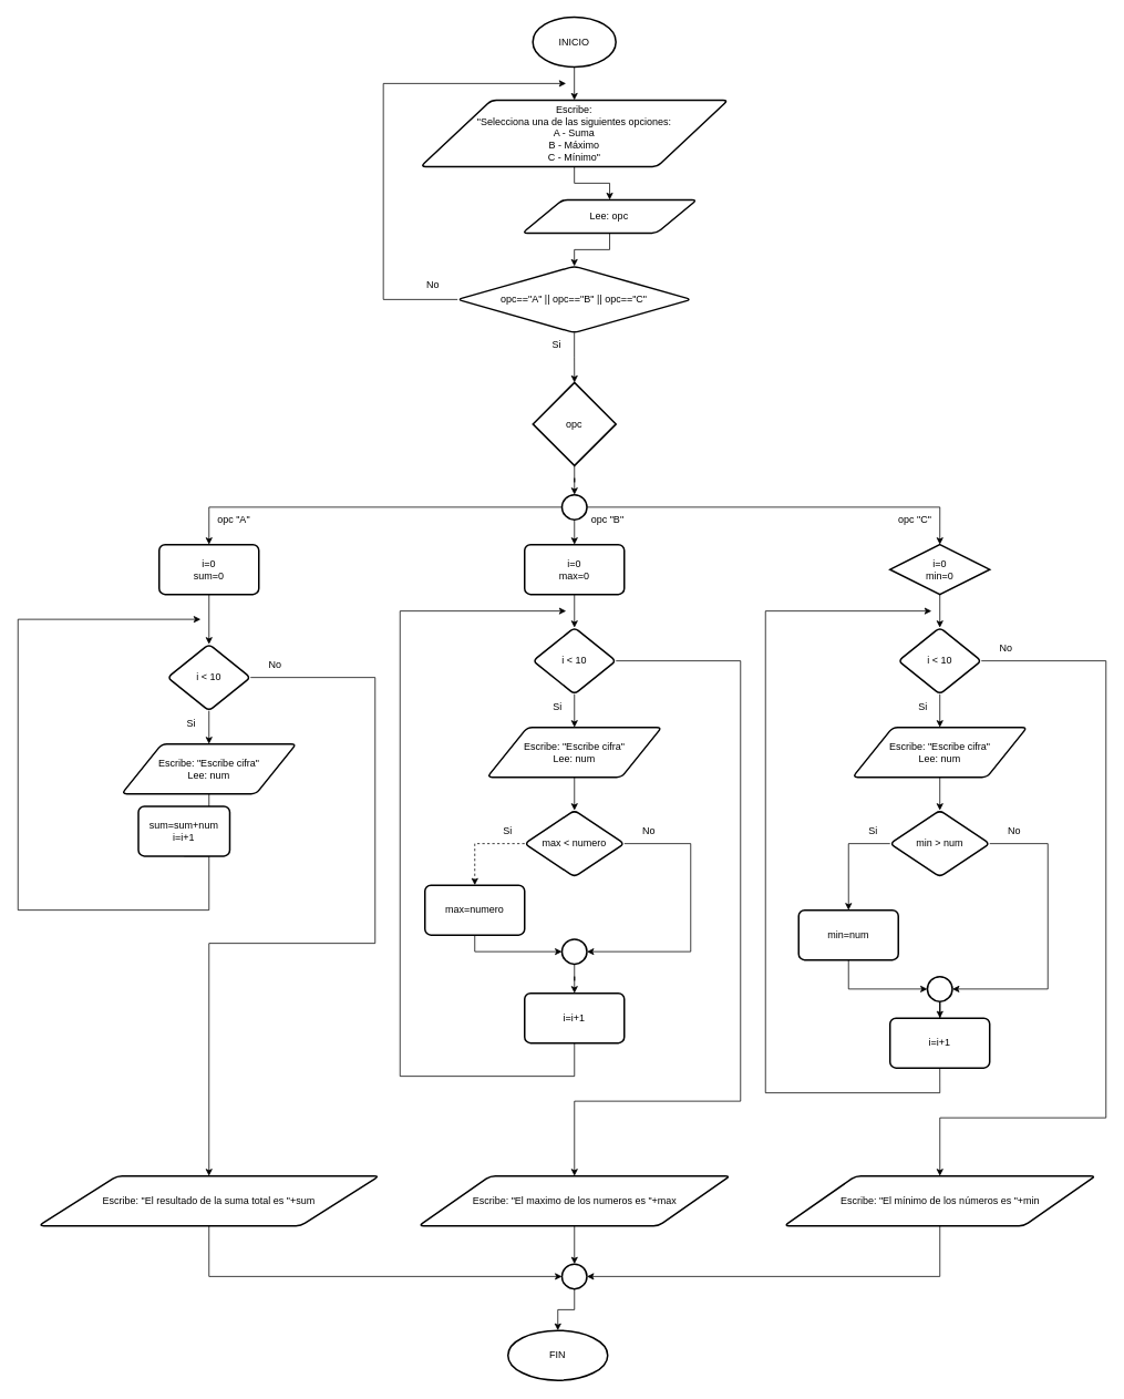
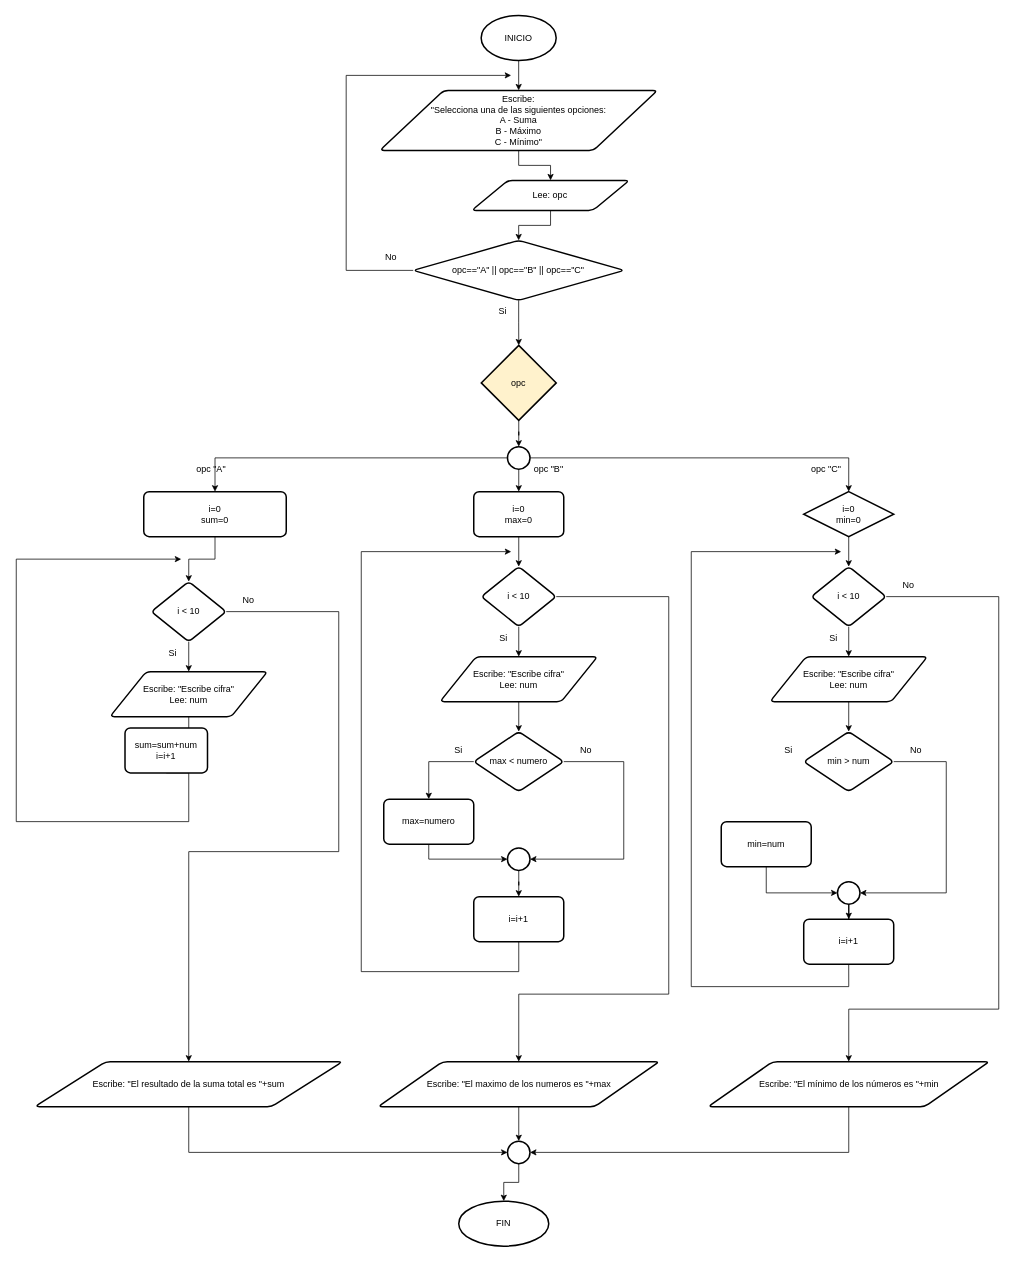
  <mxCell id="0" />
  <mxCell id="1" parent="0" />
  <mxCell id="2" value="" style="edgeStyle=orthogonalEdgeStyle;rounded=0;orthogonalLoop=1;jettySize=auto;html=1;" parent="1" source="3" target="5" edge="1"><mxGeometry relative="1" as="geometry" /></mxCell>
  <mxCell id="3" value="INICIO" style="strokeWidth=2;html=1;shape=mxgraph.flowchart.start_1;whiteSpace=wrap;" parent="1" vertex="1"><mxGeometry x="640.9" y="20" width="100" height="60" as="geometry" /></mxCell>
  <mxCell id="4" value="" style="edgeStyle=orthogonalEdgeStyle;rounded=0;orthogonalLoop=1;jettySize=auto;html=1;" parent="1" source="5" target="7" edge="1"><mxGeometry relative="1" as="geometry" /></mxCell>
  <mxCell id="5" value="Escribe:&lt;br&gt;&quot;Selecciona una de las siguientes opciones:&lt;br&gt;A - Suma&lt;br&gt;B - Máximo&lt;br&gt;C - Mínimo&quot;" style="shape=parallelogram;html=1;strokeWidth=2;perimeter=parallelogramPerimeter;whiteSpace=wrap;rounded=1;arcSize=12;size=0.23;" parent="1" vertex="1"><mxGeometry x="505.9" y="120" width="370" height="80" as="geometry" /></mxCell>
  <mxCell id="6" value="" style="edgeStyle=orthogonalEdgeStyle;rounded=0;orthogonalLoop=1;jettySize=auto;html=1;" parent="1" source="7" target="10" edge="1"><mxGeometry relative="1" as="geometry" /></mxCell>
  <mxCell id="7" value="Lee: opc" style="shape=parallelogram;html=1;strokeWidth=2;perimeter=parallelogramPerimeter;whiteSpace=wrap;rounded=1;arcSize=12;size=0.23;" parent="1" vertex="1"><mxGeometry x="628.4" y="240" width="210" height="40" as="geometry" /></mxCell>
  <mxCell id="8" style="edgeStyle=orthogonalEdgeStyle;rounded=0;orthogonalLoop=1;jettySize=auto;html=1;exitX=0;exitY=0.5;exitDx=0;exitDy=0;" parent="1" source="10" edge="1"><mxGeometry relative="1" as="geometry"><mxPoint x="680.9" y="100" as="targetPoint" /><Array as="points"><mxPoint x="460.9" y="360" /><mxPoint x="460.9" y="100" /></Array></mxGeometry></mxCell>
  <mxCell id="9" value="" style="edgeStyle=orthogonalEdgeStyle;rounded=0;orthogonalLoop=1;jettySize=auto;html=1;entryX=0.5;entryY=0;entryDx=0;entryDy=0;" parent="1" source="10" target="30" edge="1"><mxGeometry relative="1" as="geometry"><mxPoint x="690.9" y="440" as="targetPoint" /></mxGeometry></mxCell>
  <mxCell id="10" value="opc==&quot;A&quot; || opc==&quot;B&quot; || opc==&quot;C&quot;" style="rhombus;whiteSpace=wrap;html=1;strokeWidth=2;rounded=1;arcSize=12;" parent="1" vertex="1"><mxGeometry x="550.28" y="320" width="281.25" height="80" as="geometry" /></mxCell>
  <mxCell id="11" value="" style="edgeStyle=orthogonalEdgeStyle;rounded=0;orthogonalLoop=1;jettySize=auto;html=1;" parent="1" source="12" target="16" edge="1"><mxGeometry relative="1" as="geometry" /></mxCell>
- <mxCell id="12" value="i=0&lt;br&gt;sum=0" style="whiteSpace=wrap;html=1;strokeWidth=2;rounded=1;arcSize=12;" parent="1" vertex="1"><mxGeometry x="190.995" y="655.01" width="120" height="60" as="geometry" /></mxCell>
+ <mxCell id="12" value="i=0&lt;br&gt;sum=0" style="whiteSpace=wrap;html=1;strokeWidth=2;rounded=1;arcSize=12;" parent="1" vertex="1"><mxGeometry x="190.995" y="655.01" width="190" height="60" as="geometry" /></mxCell>
  <mxCell id="13" value="" style="edgeStyle=orthogonalEdgeStyle;rounded=0;orthogonalLoop=1;jettySize=auto;html=1;exitX=0;exitY=0.5;exitDx=0;exitDy=0;exitPerimeter=0;" parent="1" source="77" target="12" edge="1"><mxGeometry relative="1" as="geometry"><mxPoint x="641.01" y="630.01" as="sourcePoint" /></mxGeometry></mxCell>
  <mxCell id="14" value="" style="edgeStyle=orthogonalEdgeStyle;rounded=0;orthogonalLoop=1;jettySize=auto;html=1;" parent="1" source="16" target="18" edge="1"><mxGeometry relative="1" as="geometry" /></mxCell>
  <mxCell id="15" value="" style="edgeStyle=orthogonalEdgeStyle;rounded=0;orthogonalLoop=1;jettySize=auto;html=1;entryX=0.5;entryY=0;entryDx=0;entryDy=0;" parent="1" source="16" target="26" edge="1"><mxGeometry relative="1" as="geometry"><mxPoint x="250.98" y="1535.01" as="targetPoint" /><Array as="points"><mxPoint x="451" y="815.01" /><mxPoint x="451" y="1135.01" /><mxPoint x="251" y="1135.01" /></Array></mxGeometry></mxCell>
  <mxCell id="16" value="i &amp;lt; 10" style="rhombus;whiteSpace=wrap;html=1;strokeWidth=2;rounded=1;arcSize=12;" parent="1" vertex="1"><mxGeometry x="200.99" y="775.01" width="100" height="80" as="geometry" /></mxCell>
  <mxCell id="17" value="" style="edgeStyle=orthogonalEdgeStyle;rounded=0;orthogonalLoop=1;jettySize=auto;html=1;" parent="1" source="18" target="20" edge="1"><mxGeometry relative="1" as="geometry" /></mxCell>
  <mxCell id="18" value="Escribe: &quot;Escribe cifra&quot;&lt;br&gt;Lee: num" style="shape=parallelogram;html=1;strokeWidth=2;perimeter=parallelogramPerimeter;whiteSpace=wrap;rounded=1;arcSize=12;size=0.23;" parent="1" vertex="1"><mxGeometry x="145.99" y="895.01" width="209.99" height="60" as="geometry" /></mxCell>
  <mxCell id="19" style="edgeStyle=orthogonalEdgeStyle;rounded=0;orthogonalLoop=1;jettySize=auto;html=1;exitX=0.5;exitY=1;exitDx=0;exitDy=0;" parent="1" source="20" edge="1"><mxGeometry relative="1" as="geometry"><mxPoint x="240.99" y="745.01" as="targetPoint" /><Array as="points"><mxPoint x="250.99" y="1095.01" /><mxPoint x="20.99" y="1095.01" /><mxPoint x="20.99" y="745.01" /></Array></mxGeometry></mxCell>
  <mxCell id="20" value="sum=sum+num&lt;br&gt;i=i+1" style="whiteSpace=wrap;html=1;strokeWidth=2;rounded=1;arcSize=12;" parent="1" vertex="1"><mxGeometry x="166.01" y="970.01" width="109.99" height="60" as="geometry" /></mxCell>
  <mxCell id="21" value="No" style="text;html=1;strokeColor=none;fillColor=none;align=center;verticalAlign=middle;whiteSpace=wrap;rounded=0;" parent="1" vertex="1"><mxGeometry x="490.9" y="328" width="60" height="30" as="geometry" /></mxCell>
  <mxCell id="22" value="Si" style="text;html=1;strokeColor=none;fillColor=none;align=center;verticalAlign=middle;whiteSpace=wrap;rounded=0;" parent="1" vertex="1"><mxGeometry x="639.91" y="400" width="60" height="30" as="geometry" /></mxCell>
  <mxCell id="23" value="Si" style="text;html=1;strokeColor=none;fillColor=none;align=center;verticalAlign=middle;whiteSpace=wrap;rounded=0;" parent="1" vertex="1"><mxGeometry x="200" y="855.01" width="60" height="30" as="geometry" /></mxCell>
  <mxCell id="24" value="No" style="text;html=1;strokeColor=none;fillColor=none;align=center;verticalAlign=middle;whiteSpace=wrap;rounded=0;" parent="1" vertex="1"><mxGeometry x="300.99" y="785.01" width="60" height="30" as="geometry" /></mxCell>
  <mxCell id="25" style="edgeStyle=orthogonalEdgeStyle;rounded=0;orthogonalLoop=1;jettySize=auto;html=1;exitX=0.5;exitY=1;exitDx=0;exitDy=0;entryX=0;entryY=0.5;entryDx=0;entryDy=0;entryPerimeter=0;" parent="1" source="26" target="71" edge="1"><mxGeometry relative="1" as="geometry" /></mxCell>
  <mxCell id="26" value="Escribe: &quot;El resultado de la suma total es &quot;+sum" style="shape=parallelogram;html=1;strokeWidth=2;perimeter=parallelogramPerimeter;whiteSpace=wrap;rounded=1;arcSize=12;size=0.23;" parent="1" vertex="1"><mxGeometry x="45.99" y="1415.01" width="410" height="60" as="geometry" /></mxCell>
  <mxCell id="27" value="" style="edgeStyle=orthogonalEdgeStyle;rounded=0;orthogonalLoop=1;jettySize=auto;html=1;startArrow=none;" parent="1" source="77" edge="1"><mxGeometry relative="1" as="geometry"><mxPoint x="691.01" y="655.01" as="targetPoint" /></mxGeometry></mxCell>
  <mxCell id="28" style="edgeStyle=orthogonalEdgeStyle;rounded=0;orthogonalLoop=1;jettySize=auto;html=1;exitX=1;exitY=0.5;exitDx=0;exitDy=0;entryX=0.5;entryY=0;entryDx=0;entryDy=0;exitPerimeter=0;" parent="1" source="77" target="51" edge="1"><mxGeometry relative="1" as="geometry"><mxPoint x="1131.01" y="645.01" as="targetPoint" /></mxGeometry></mxCell>
  <mxCell id="29" value="" style="edgeStyle=orthogonalEdgeStyle;rounded=0;orthogonalLoop=1;jettySize=auto;html=1;exitX=0.5;exitY=1;exitDx=0;exitDy=0;" parent="1" source="30" target="77" edge="1"><mxGeometry relative="1" as="geometry"><mxPoint x="691" y="570" as="sourcePoint" /></mxGeometry></mxCell>
- <mxCell id="30" value="opc" style="rhombus;whiteSpace=wrap;html=1;strokeWidth=2;" parent="1" vertex="1"><mxGeometry x="641.01" y="460" width="100" height="100" as="geometry" /></mxCell>
+ <mxCell id="30" value="opc" style="rhombus;whiteSpace=wrap;html=1;strokeWidth=2;fillColor=#fff2cc;" parent="1" vertex="1"><mxGeometry x="641.01" y="460" width="100" height="100" as="geometry" /></mxCell>
  <mxCell id="31" value="" style="edgeStyle=orthogonalEdgeStyle;rounded=0;orthogonalLoop=1;jettySize=auto;html=1;" parent="1" source="32" target="35" edge="1"><mxGeometry relative="1" as="geometry" /></mxCell>
  <mxCell id="32" value="i=0&lt;br&gt;max=0" style="whiteSpace=wrap;html=1;strokeWidth=2;rounded=1;arcSize=12;" parent="1" vertex="1"><mxGeometry x="631.005" y="655.01" width="120" height="60" as="geometry" /></mxCell>
  <mxCell id="33" value="" style="edgeStyle=orthogonalEdgeStyle;rounded=0;orthogonalLoop=1;jettySize=auto;html=1;" parent="1" source="35" target="37" edge="1"><mxGeometry relative="1" as="geometry" /></mxCell>
  <mxCell id="34" style="edgeStyle=orthogonalEdgeStyle;rounded=0;orthogonalLoop=1;jettySize=auto;html=1;exitX=1;exitY=0.5;exitDx=0;exitDy=0;" parent="1" source="35" target="47" edge="1"><mxGeometry relative="1" as="geometry"><Array as="points"><mxPoint x="891" y="795.01" /><mxPoint x="891" y="1325.01" /><mxPoint x="691" y="1325.01" /></Array></mxGeometry></mxCell>
  <mxCell id="35" value="i &amp;lt; 10" style="rhombus;whiteSpace=wrap;html=1;strokeWidth=2;rounded=1;arcSize=12;" parent="1" vertex="1"><mxGeometry x="641.01" y="755.01" width="100" height="80" as="geometry" /></mxCell>
  <mxCell id="36" value="" style="edgeStyle=orthogonalEdgeStyle;rounded=0;orthogonalLoop=1;jettySize=auto;html=1;" parent="1" source="37" target="43" edge="1"><mxGeometry relative="1" as="geometry" /></mxCell>
  <mxCell id="37" value="Escribe: &quot;Escribe cifra&quot;&lt;br&gt;Lee: num" style="shape=parallelogram;html=1;strokeWidth=2;perimeter=parallelogramPerimeter;whiteSpace=wrap;rounded=1;arcSize=12;size=0.23;" parent="1" vertex="1"><mxGeometry x="586.01" y="875.01" width="209.99" height="60" as="geometry" /></mxCell>
  <mxCell id="38" style="edgeStyle=orthogonalEdgeStyle;rounded=0;orthogonalLoop=1;jettySize=auto;html=1;startArrow=none;exitX=0.5;exitY=1;exitDx=0;exitDy=0;" parent="1" source="48" edge="1"><mxGeometry relative="1" as="geometry"><mxPoint x="691.01" y="1205.01" as="sourcePoint" /><mxPoint x="681" y="735.01" as="targetPoint" /><Array as="points"><mxPoint x="691" y="1295.01" /><mxPoint x="481" y="1295.01" /><mxPoint x="481" y="735.01" /></Array></mxGeometry></mxCell>
  <mxCell id="39" style="edgeStyle=orthogonalEdgeStyle;rounded=0;orthogonalLoop=1;jettySize=auto;html=1;exitX=0.5;exitY=1;exitDx=0;exitDy=0;entryX=0;entryY=0.5;entryDx=0;entryDy=0;entryPerimeter=0;" parent="1" source="40" target="74" edge="1"><mxGeometry relative="1" as="geometry"><mxPoint x="676.02" y="1190.01" as="targetPoint" /><Array as="points"><mxPoint x="571" y="1145.01" /></Array></mxGeometry></mxCell>
  <mxCell id="40" value="max=numero" style="whiteSpace=wrap;html=1;strokeWidth=2;rounded=1;arcSize=12;" parent="1" vertex="1"><mxGeometry x="511.01" y="1065.01" width="119.99" height="60" as="geometry" /></mxCell>
- <mxCell id="41" value="" style="edgeStyle=orthogonalEdgeStyle;rounded=0;orthogonalLoop=1;jettySize=auto;html=1;exitX=0;exitY=0.5;exitDx=0;exitDy=0;dashed=1;" parent="1" source="43" target="40" edge="1"><mxGeometry relative="1" as="geometry" /></mxCell>
+ <mxCell id="41" value="" style="edgeStyle=orthogonalEdgeStyle;rounded=0;orthogonalLoop=1;jettySize=auto;html=1;exitX=0;exitY=0.5;exitDx=0;exitDy=0;" parent="1" source="43" target="40" edge="1"><mxGeometry relative="1" as="geometry" /></mxCell>
  <mxCell id="42" style="edgeStyle=orthogonalEdgeStyle;rounded=0;orthogonalLoop=1;jettySize=auto;html=1;exitX=1;exitY=0.5;exitDx=0;exitDy=0;entryX=1;entryY=0.5;entryDx=0;entryDy=0;entryPerimeter=0;" parent="1" source="43" target="74" edge="1"><mxGeometry relative="1" as="geometry"><Array as="points"><mxPoint x="831" y="1015.01" /><mxPoint x="831" y="1145.01" /></Array></mxGeometry></mxCell>
  <mxCell id="43" value="max &amp;lt; numero" style="rhombus;whiteSpace=wrap;html=1;strokeWidth=2;rounded=1;arcSize=12;" parent="1" vertex="1"><mxGeometry x="631.01" y="975.01" width="120" height="80" as="geometry" /></mxCell>
  <mxCell id="44" value="Si" style="text;html=1;strokeColor=none;fillColor=none;align=center;verticalAlign=middle;whiteSpace=wrap;rounded=0;" parent="1" vertex="1"><mxGeometry x="581.01" y="985.01" width="60" height="30" as="geometry" /></mxCell>
  <mxCell id="45" value="Si" style="text;html=1;strokeColor=none;fillColor=none;align=center;verticalAlign=middle;whiteSpace=wrap;rounded=0;" parent="1" vertex="1"><mxGeometry x="641.01" y="835.01" width="60" height="30" as="geometry" /></mxCell>
  <mxCell id="46" style="edgeStyle=orthogonalEdgeStyle;rounded=0;orthogonalLoop=1;jettySize=auto;html=1;exitX=0.5;exitY=1;exitDx=0;exitDy=0;entryX=0.5;entryY=0;entryDx=0;entryDy=0;entryPerimeter=0;" parent="1" source="47" target="71" edge="1"><mxGeometry relative="1" as="geometry" /></mxCell>
  <mxCell id="47" value="Escribe: &quot;El maximo de los numeros es &quot;+max" style="shape=parallelogram;html=1;strokeWidth=2;perimeter=parallelogramPerimeter;whiteSpace=wrap;rounded=1;arcSize=12;size=0.23;" parent="1" vertex="1"><mxGeometry x="503.51" y="1415.01" width="374.99" height="60" as="geometry" /></mxCell>
  <mxCell id="48" value="i=i+1" style="whiteSpace=wrap;html=1;strokeWidth=2;rounded=1;arcSize=12;" parent="1" vertex="1"><mxGeometry x="631.02" y="1195.01" width="119.99" height="60" as="geometry" /></mxCell>
  <mxCell id="49" value="No" style="text;html=1;strokeColor=none;fillColor=none;align=center;verticalAlign=middle;whiteSpace=wrap;rounded=0;" parent="1" vertex="1"><mxGeometry x="751.01" y="985.01" width="60" height="30" as="geometry" /></mxCell>
  <mxCell id="50" value="" style="edgeStyle=orthogonalEdgeStyle;rounded=0;orthogonalLoop=1;jettySize=auto;html=1;" parent="1" source="51" target="54" edge="1"><mxGeometry relative="1" as="geometry" /></mxCell>
  <mxCell id="51" value="i=0&lt;br&gt;min=0" style="rhombus;whiteSpace=wrap;html=1;strokeWidth=2;arcSize=12;" parent="1" vertex="1"><mxGeometry x="1070.965" y="655.01" width="120" height="60" as="geometry" /></mxCell>
  <mxCell id="52" value="" style="edgeStyle=orthogonalEdgeStyle;rounded=0;orthogonalLoop=1;jettySize=auto;html=1;" parent="1" source="54" target="56" edge="1"><mxGeometry relative="1" as="geometry" /></mxCell>
  <mxCell id="53" style="edgeStyle=orthogonalEdgeStyle;rounded=0;orthogonalLoop=1;jettySize=auto;html=1;exitX=1;exitY=0.5;exitDx=0;exitDy=0;" parent="1" source="54" target="66" edge="1"><mxGeometry relative="1" as="geometry"><Array as="points"><mxPoint x="1331" y="795.01" /><mxPoint x="1331" y="1345.01" /><mxPoint x="1131" y="1345.01" /></Array></mxGeometry></mxCell>
  <mxCell id="54" value="i &amp;lt; 10" style="rhombus;whiteSpace=wrap;html=1;strokeWidth=2;rounded=1;arcSize=12;" parent="1" vertex="1"><mxGeometry x="1080.97" y="755.01" width="100" height="80" as="geometry" /></mxCell>
  <mxCell id="55" value="" style="edgeStyle=orthogonalEdgeStyle;rounded=0;orthogonalLoop=1;jettySize=auto;html=1;" parent="1" source="56" target="62" edge="1"><mxGeometry relative="1" as="geometry" /></mxCell>
  <mxCell id="56" value="Escribe: &quot;Escribe cifra&quot;&lt;br&gt;Lee: num" style="shape=parallelogram;html=1;strokeWidth=2;perimeter=parallelogramPerimeter;whiteSpace=wrap;rounded=1;arcSize=12;size=0.23;" parent="1" vertex="1"><mxGeometry x="1025.97" y="875.01" width="209.99" height="60" as="geometry" /></mxCell>
  <mxCell id="57" style="edgeStyle=orthogonalEdgeStyle;rounded=0;orthogonalLoop=1;jettySize=auto;html=1;startArrow=none;exitX=0.5;exitY=1;exitDx=0;exitDy=0;" parent="1" source="75" edge="1"><mxGeometry relative="1" as="geometry"><mxPoint x="1130.96" y="1215.01" as="sourcePoint" /><mxPoint x="1120.96" y="735.01" as="targetPoint" /><Array as="points"><mxPoint x="1131" y="1315.01" /><mxPoint x="921" y="1315.01" /><mxPoint x="921" y="735.01" /></Array></mxGeometry></mxCell>
  <mxCell id="58" style="edgeStyle=orthogonalEdgeStyle;rounded=0;orthogonalLoop=1;jettySize=auto;html=1;exitX=0.5;exitY=1;exitDx=0;exitDy=0;entryX=0;entryY=0.5;entryDx=0;entryDy=0;entryPerimeter=0;" parent="1" source="59" target="68" edge="1"><mxGeometry relative="1" as="geometry" /></mxCell>
  <mxCell id="59" value="min=num" style="whiteSpace=wrap;html=1;strokeWidth=2;rounded=1;arcSize=12;" parent="1" vertex="1"><mxGeometry x="960.98" y="1095.01" width="119.99" height="60" as="geometry" /></mxCell>
- <mxCell id="60" value="" style="edgeStyle=orthogonalEdgeStyle;rounded=0;orthogonalLoop=1;jettySize=auto;html=1;exitX=0;exitY=0.5;exitDx=0;exitDy=0;" parent="1" source="62" target="59" edge="1"><mxGeometry relative="1" as="geometry" /></mxCell>
  <mxCell id="61" style="edgeStyle=orthogonalEdgeStyle;rounded=0;orthogonalLoop=1;jettySize=auto;html=1;exitX=1;exitY=0.5;exitDx=0;exitDy=0;entryX=1;entryY=0.5;entryDx=0;entryDy=0;entryPerimeter=0;" parent="1" source="62" target="68" edge="1"><mxGeometry relative="1" as="geometry"><mxPoint x="1250.945" y="1100.01" as="targetPoint" /><Array as="points"><mxPoint x="1261" y="1015.01" /><mxPoint x="1261" y="1190.01" /></Array></mxGeometry></mxCell>
  <mxCell id="62" value="min &amp;gt; num" style="rhombus;whiteSpace=wrap;html=1;strokeWidth=2;rounded=1;arcSize=12;" parent="1" vertex="1"><mxGeometry x="1070.97" y="975.01" width="120" height="80" as="geometry" /></mxCell>
  <mxCell id="63" value="Si" style="text;html=1;strokeColor=none;fillColor=none;align=center;verticalAlign=middle;whiteSpace=wrap;rounded=0;" parent="1" vertex="1"><mxGeometry x="1020.97" y="985.01" width="60" height="30" as="geometry" /></mxCell>
  <mxCell id="64" value="Si" style="text;html=1;strokeColor=none;fillColor=none;align=center;verticalAlign=middle;whiteSpace=wrap;rounded=0;" parent="1" vertex="1"><mxGeometry x="1080.97" y="835.01" width="60" height="30" as="geometry" /></mxCell>
  <mxCell id="65" style="edgeStyle=orthogonalEdgeStyle;rounded=0;orthogonalLoop=1;jettySize=auto;html=1;exitX=0.5;exitY=1;exitDx=0;exitDy=0;entryX=1;entryY=0.5;entryDx=0;entryDy=0;entryPerimeter=0;" parent="1" source="66" target="71" edge="1"><mxGeometry relative="1" as="geometry" /></mxCell>
  <mxCell id="66" value="Escribe: &quot;El mínimo de los números es &quot;+min" style="shape=parallelogram;html=1;strokeWidth=2;perimeter=parallelogramPerimeter;whiteSpace=wrap;rounded=1;arcSize=12;size=0.23;" parent="1" vertex="1"><mxGeometry x="943.51" y="1415.01" width="374.99" height="60" as="geometry" /></mxCell>
  <mxCell id="67" value="" style="edgeStyle=orthogonalEdgeStyle;rounded=0;orthogonalLoop=1;jettySize=auto;html=1;" parent="1" source="68" target="75" edge="1"><mxGeometry relative="1" as="geometry" /></mxCell>
  <mxCell id="68" value="" style="strokeWidth=2;html=1;shape=mxgraph.flowchart.start_2;whiteSpace=wrap;" parent="1" vertex="1"><mxGeometry x="1115.98" y="1175.01" width="29.98" height="30" as="geometry" /></mxCell>
  <mxCell id="69" value="No" style="text;html=1;strokeColor=none;fillColor=none;align=center;verticalAlign=middle;whiteSpace=wrap;rounded=0;" parent="1" vertex="1"><mxGeometry x="1190.97" y="985.01" width="60" height="30" as="geometry" /></mxCell>
  <mxCell id="70" value="" style="edgeStyle=orthogonalEdgeStyle;rounded=0;orthogonalLoop=1;jettySize=auto;html=1;" parent="1" source="71" target="72" edge="1"><mxGeometry relative="1" as="geometry" /></mxCell>
  <mxCell id="71" value="" style="strokeWidth=2;html=1;shape=mxgraph.flowchart.start_2;whiteSpace=wrap;" parent="1" vertex="1"><mxGeometry x="676.02" y="1521.01" width="29.98" height="30" as="geometry" /></mxCell>
  <mxCell id="72" value="FIN" style="ellipse;whiteSpace=wrap;html=1;strokeWidth=2;" parent="1" vertex="1"><mxGeometry x="611" y="1601.01" width="120" height="60" as="geometry" /></mxCell>
  <mxCell id="73" value="" style="edgeStyle=orthogonalEdgeStyle;rounded=0;orthogonalLoop=1;jettySize=auto;html=1;" parent="1" source="74" target="48" edge="1"><mxGeometry relative="1" as="geometry" /></mxCell>
  <mxCell id="74" value="" style="strokeWidth=2;html=1;shape=mxgraph.flowchart.start_2;whiteSpace=wrap;" parent="1" vertex="1"><mxGeometry x="676.02" y="1130.01" width="29.98" height="30" as="geometry" /></mxCell>
  <mxCell id="75" value="i=i+1" style="whiteSpace=wrap;html=1;strokeWidth=2;rounded=1;arcSize=12;" parent="1" vertex="1"><mxGeometry x="1070.96" y="1225.01" width="119.99" height="60" as="geometry" /></mxCell>
  <mxCell id="76" value="No" style="text;html=1;strokeColor=none;fillColor=none;align=center;verticalAlign=middle;whiteSpace=wrap;rounded=0;" parent="1" vertex="1"><mxGeometry x="1180.97" y="765.01" width="60" height="30" as="geometry" /></mxCell>
  <mxCell id="77" value="" style="strokeWidth=2;html=1;shape=mxgraph.flowchart.start_2;whiteSpace=wrap;" parent="1" vertex="1"><mxGeometry x="676.02" y="595.01" width="29.98" height="30" as="geometry" /></mxCell>
  <mxCell id="78" value="opc &quot;A&quot;" style="text;html=1;strokeColor=none;fillColor=none;align=center;verticalAlign=middle;whiteSpace=wrap;rounded=0;" parent="1" vertex="1"><mxGeometry x="250.99" y="610" width="60" height="30" as="geometry" /></mxCell>
  <mxCell id="79" value="opc &quot;B&quot;" style="text;html=1;strokeColor=none;fillColor=none;align=center;verticalAlign=middle;whiteSpace=wrap;rounded=0;" parent="1" vertex="1"><mxGeometry x="701.01" y="610" width="60" height="30" as="geometry" /></mxCell>
  <mxCell id="80" value="opc &quot;C&quot;" style="text;html=1;strokeColor=none;fillColor=none;align=center;verticalAlign=middle;whiteSpace=wrap;rounded=0;" parent="1" vertex="1"><mxGeometry x="1070.96" y="610" width="60" height="30" as="geometry" /></mxCell>
